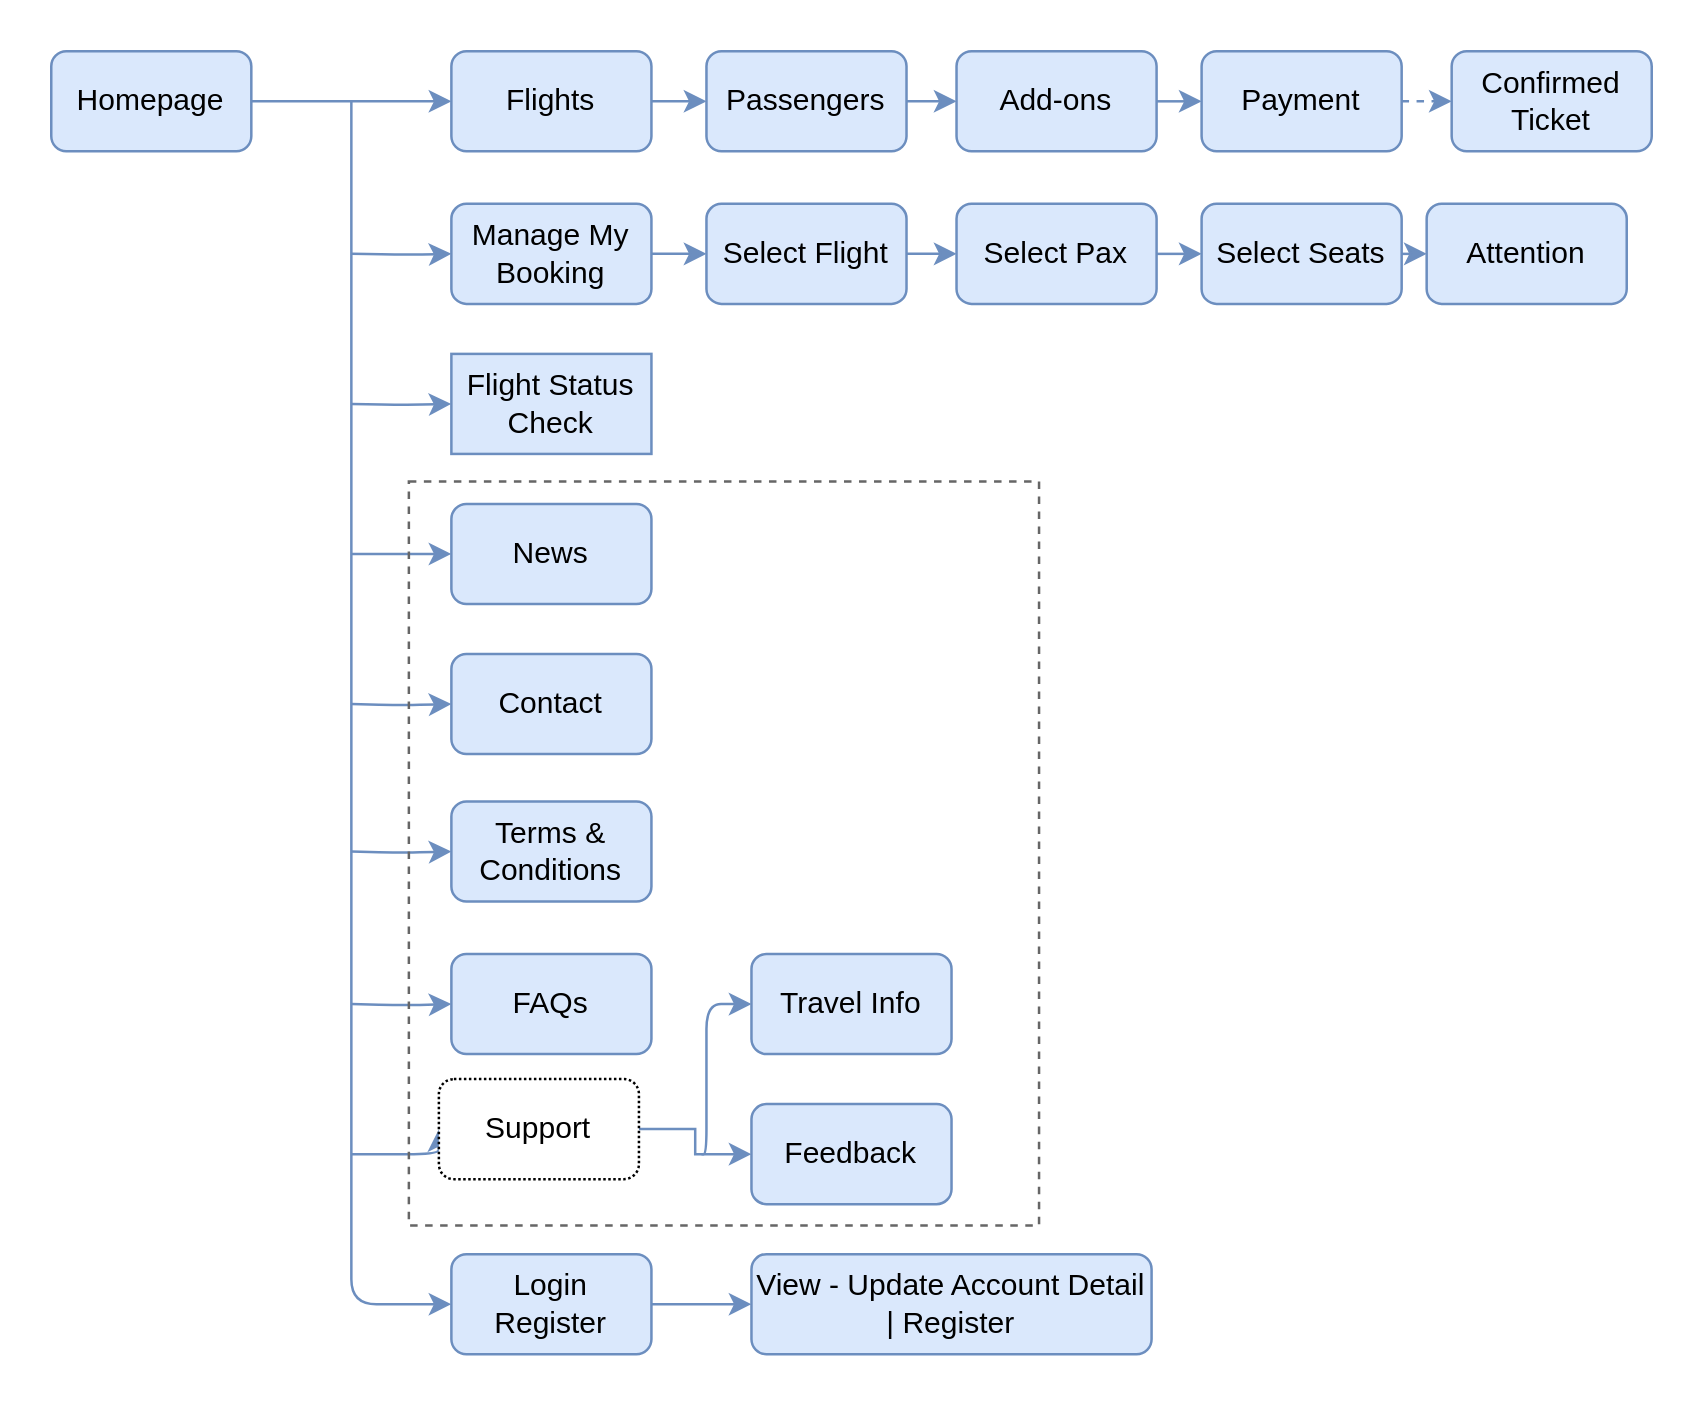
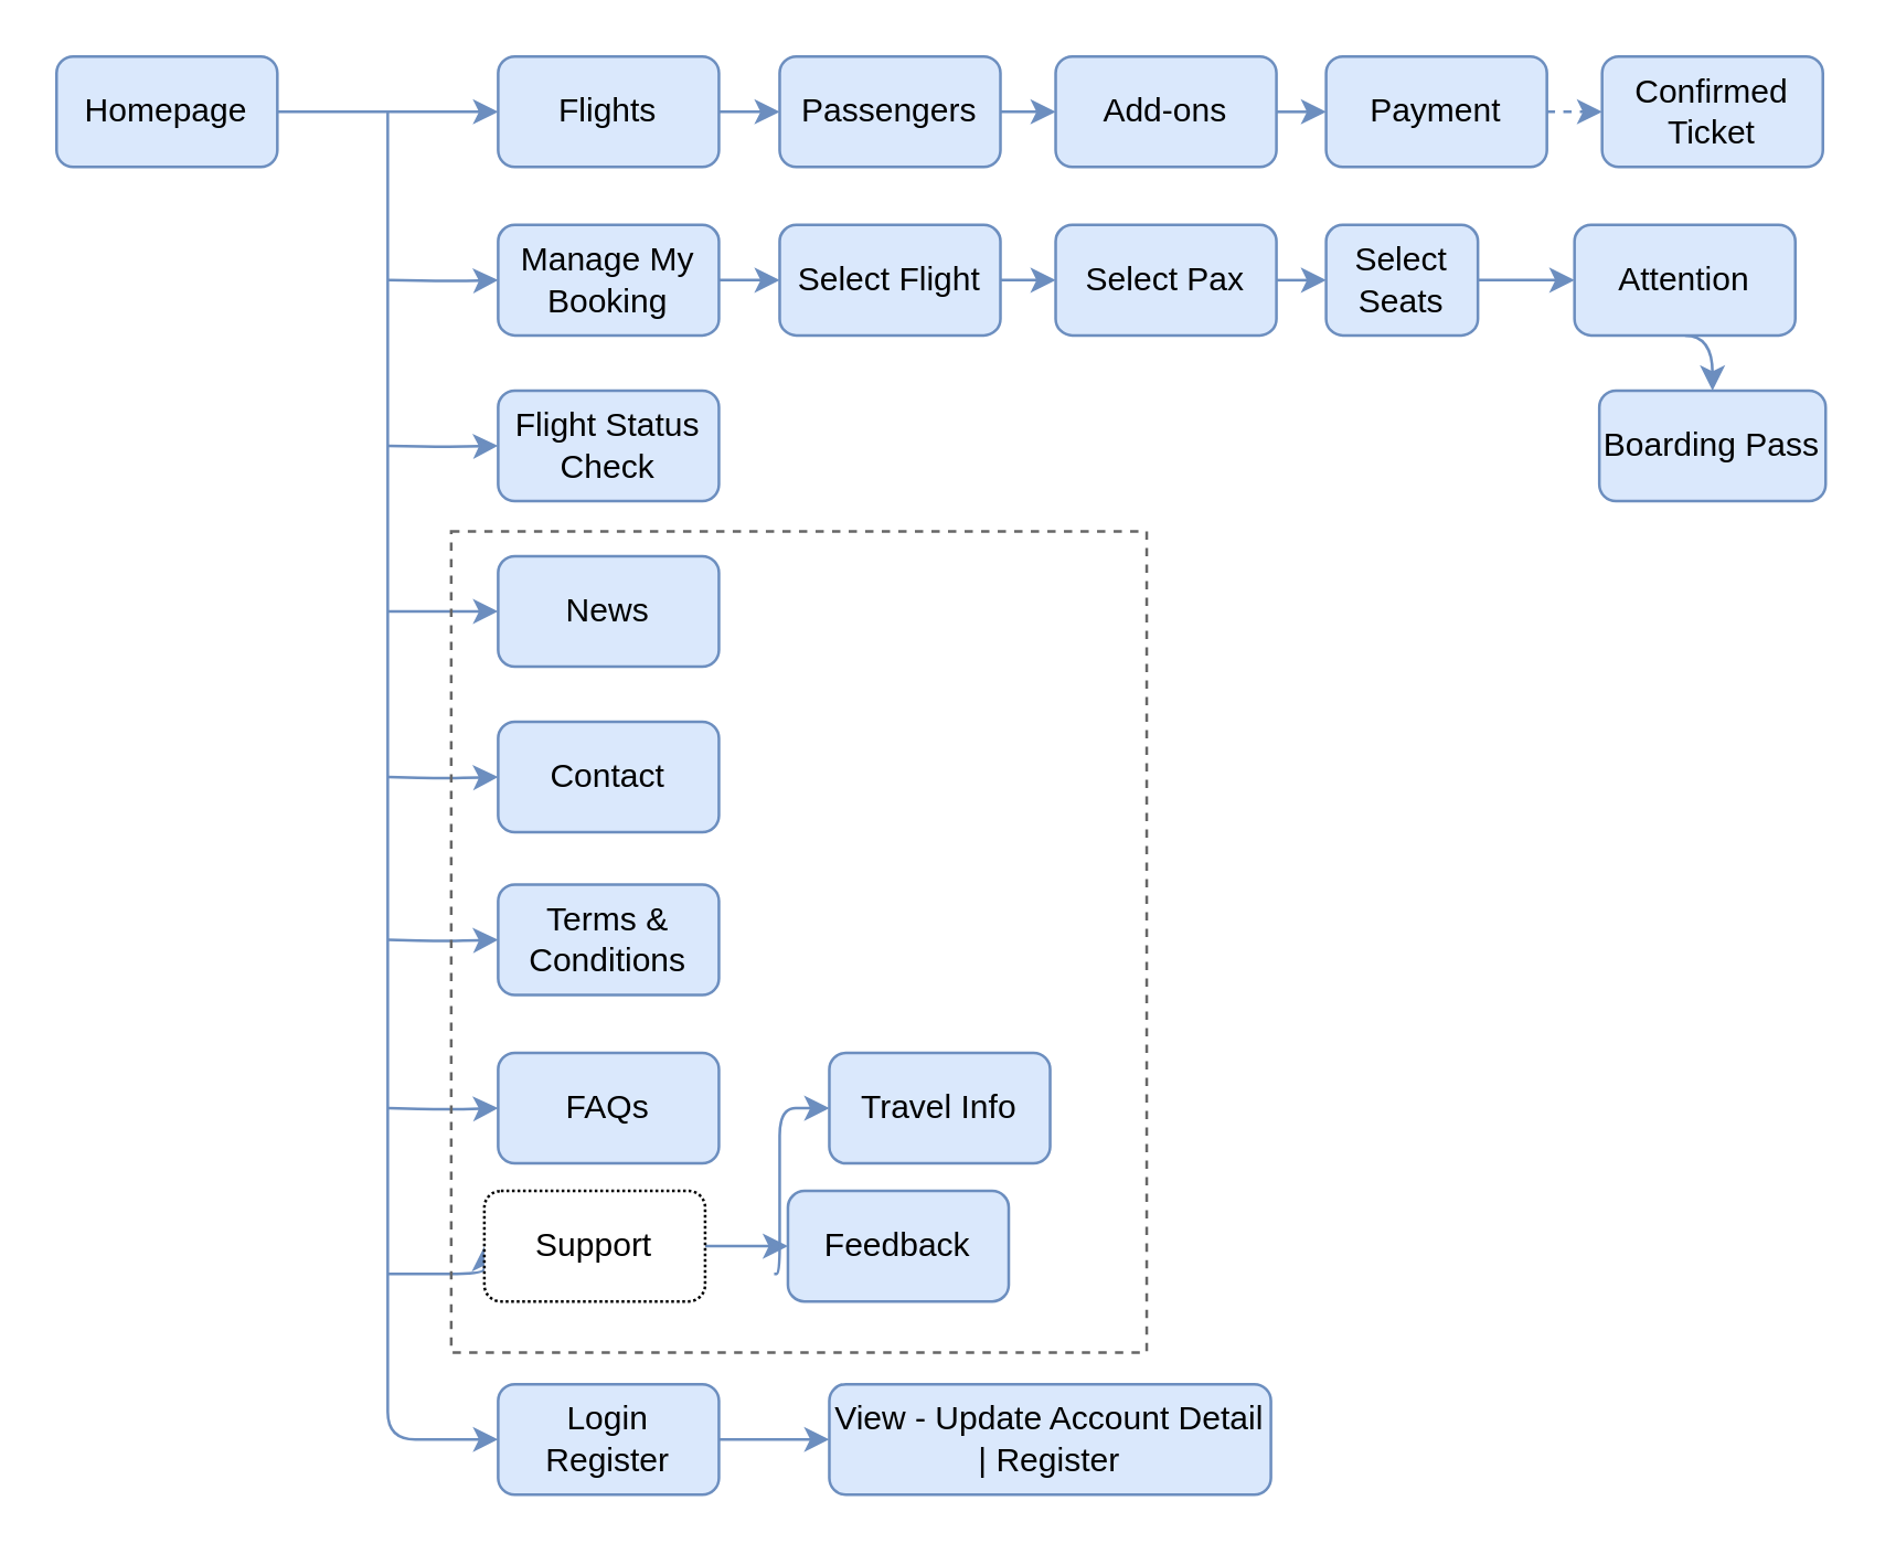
  <mxCell id="0" />
  <mxCell id="1" parent="0" />
  <mxCell id="2" style="edgeStyle=orthogonalEdgeStyle;rounded=0;orthogonalLoop=1;jettySize=auto;html=1;exitX=1;exitY=0.5;exitDx=0;exitDy=0;entryX=0;entryY=0.5;entryDx=0;entryDy=0;fillColor=#dae8fc;strokeColor=#6c8ebf;" parent="1" source="3" target="5" edge="1"><mxGeometry relative="1" as="geometry" /></mxCell>
  <mxCell id="3" value="Homepage" style="rounded=1;whiteSpace=wrap;html=1;labelBackgroundColor=none;fillColor=#dae8fc;strokeColor=#6c8ebf;" parent="1" vertex="1"><mxGeometry x="20" y="20" width="80" height="40" as="geometry" /></mxCell>
  <mxCell id="4" style="edgeStyle=orthogonalEdgeStyle;rounded=1;orthogonalLoop=1;jettySize=auto;html=1;exitX=1;exitY=0.5;exitDx=0;exitDy=0;entryX=0;entryY=0.5;entryDx=0;entryDy=0;curved=1;fillColor=#dae8fc;strokeColor=#6c8ebf;" parent="1" source="5" target="14" edge="1"><mxGeometry relative="1" as="geometry"><mxPoint x="340" y="40" as="targetPoint" /></mxGeometry></mxCell>
  <mxCell id="5" value="Flights" style="rounded=1;whiteSpace=wrap;html=1;fillColor=#dae8fc;strokeColor=#6c8ebf;" parent="1" vertex="1"><mxGeometry x="180" y="20" width="80" height="40" as="geometry" /></mxCell>
  <mxCell id="6" style="edgeStyle=orthogonalEdgeStyle;curved=1;orthogonalLoop=1;jettySize=auto;html=1;exitX=0;exitY=0.5;exitDx=0;exitDy=0;entryX=0;entryY=0.5;entryDx=0;entryDy=0;fillColor=#dae8fc;strokeColor=#6c8ebf;" parent="1" target="7" edge="1"><mxGeometry relative="1" as="geometry"><mxPoint x="140" y="161" as="sourcePoint" /></mxGeometry></mxCell>
- <mxCell id="7" value="Flight Status Check" style="whiteSpace=wrap;html=1;labelBackgroundColor=none;fillColor=#dae8fc;strokeColor=#6c8ebf;rounded=0;" parent="1" vertex="1"><mxGeometry x="180" y="141" width="80" height="40" as="geometry" /></mxCell>
+ <mxCell id="7" value="Flight Status Check" style="rounded=1;whiteSpace=wrap;html=1;labelBackgroundColor=none;fillColor=#dae8fc;strokeColor=#6c8ebf;" parent="1" vertex="1"><mxGeometry x="180" y="141" width="80" height="40" as="geometry" /></mxCell>
  <mxCell id="8" style="edgeStyle=orthogonalEdgeStyle;orthogonalLoop=1;jettySize=auto;html=1;exitX=0;exitY=0.5;exitDx=0;exitDy=0;startArrow=none;startFill=0;endArrow=classic;endFill=1;entryX=0;entryY=0.5;entryDx=0;entryDy=0;fillColor=#dae8fc;strokeColor=#6c8ebf;" parent="1" target="9" edge="1"><mxGeometry relative="1" as="geometry"><mxPoint x="140" y="281" as="sourcePoint" /></mxGeometry></mxCell>
  <mxCell id="9" value="Contact" style="rounded=1;whiteSpace=wrap;html=1;labelBackgroundColor=none;fillColor=#dae8fc;strokeColor=#6c8ebf;" parent="1" vertex="1"><mxGeometry x="180" y="261" width="80" height="40" as="geometry" /></mxCell>
  <mxCell id="10" value="" style="endArrow=classic;html=1;rounded=1;entryX=0;entryY=0.5;entryDx=0;entryDy=0;fillColor=#dae8fc;strokeColor=#6c8ebf;" parent="1" target="12" edge="1"><mxGeometry width="50" height="50" relative="1" as="geometry"><mxPoint x="140" y="40" as="sourcePoint" /><mxPoint x="128" y="440" as="targetPoint" /><Array as="points"><mxPoint x="140" y="521" /></Array></mxGeometry></mxCell>
  <mxCell id="11" style="edgeStyle=orthogonalEdgeStyle;rounded=1;orthogonalLoop=1;jettySize=auto;html=1;exitX=1;exitY=0.5;exitDx=0;exitDy=0;entryX=0;entryY=0.5;entryDx=0;entryDy=0;fillColor=#dae8fc;strokeColor=#6c8ebf;" parent="1" source="12" target="40" edge="1"><mxGeometry relative="1" as="geometry" /></mxCell>
  <mxCell id="12" value="Login&lt;br&gt;Register" style="rounded=1;whiteSpace=wrap;html=1;labelBackgroundColor=none;fillColor=#dae8fc;strokeColor=#6c8ebf;" parent="1" vertex="1"><mxGeometry x="180" y="501" width="80" height="40" as="geometry" /></mxCell>
  <mxCell id="13" style="edgeStyle=orthogonalEdgeStyle;curved=1;orthogonalLoop=1;jettySize=auto;html=1;exitX=1;exitY=0.5;exitDx=0;exitDy=0;entryX=0;entryY=0.5;entryDx=0;entryDy=0;fillColor=#dae8fc;strokeColor=#6c8ebf;" parent="1" source="14" target="16" edge="1"><mxGeometry relative="1" as="geometry" /></mxCell>
  <mxCell id="14" value="Passengers" style="rounded=1;whiteSpace=wrap;html=1;fillColor=#dae8fc;strokeColor=#6c8ebf;" parent="1" vertex="1"><mxGeometry x="282" y="20" width="80" height="40" as="geometry" /></mxCell>
  <mxCell id="15" style="edgeStyle=orthogonalEdgeStyle;curved=1;orthogonalLoop=1;jettySize=auto;html=1;exitX=1;exitY=0.5;exitDx=0;exitDy=0;entryX=0;entryY=0.5;entryDx=0;entryDy=0;fillColor=#dae8fc;strokeColor=#6c8ebf;" parent="1" source="16" target="18" edge="1"><mxGeometry relative="1" as="geometry" /></mxCell>
  <mxCell id="16" value="Add-ons" style="rounded=1;whiteSpace=wrap;html=1;fillColor=#dae8fc;strokeColor=#6c8ebf;" parent="1" vertex="1"><mxGeometry x="382" y="20" width="80" height="40" as="geometry" /></mxCell>
  <mxCell id="17" style="edgeStyle=orthogonalEdgeStyle;curved=1;orthogonalLoop=1;jettySize=auto;html=1;exitX=1;exitY=0.5;exitDx=0;exitDy=0;entryX=0;entryY=0.5;entryDx=0;entryDy=0;fillColor=#dae8fc;strokeColor=#6c8ebf;dashed=1;" parent="1" source="18" target="25" edge="1"><mxGeometry relative="1" as="geometry" /></mxCell>
  <mxCell id="18" value="Payment" style="rounded=1;whiteSpace=wrap;html=1;fillColor=#dae8fc;strokeColor=#6c8ebf;" parent="1" vertex="1"><mxGeometry x="480" y="20" width="80" height="40" as="geometry" /></mxCell>
  <mxCell id="19" style="edgeStyle=none;rounded=1;orthogonalLoop=1;jettySize=auto;html=1;exitX=1;exitY=0.5;exitDx=0;exitDy=0;entryX=0;entryY=0.5;entryDx=0;entryDy=0;fillColor=#dae8fc;strokeColor=#6c8ebf;" parent="1" source="45" target="24" edge="1"><mxGeometry relative="1" as="geometry" /></mxCell>
  <mxCell id="20" style="edgeStyle=orthogonalEdgeStyle;curved=1;orthogonalLoop=1;jettySize=auto;html=1;exitX=0;exitY=0.5;exitDx=0;exitDy=0;entryX=0;entryY=0.5;entryDx=0;entryDy=0;fillColor=#dae8fc;strokeColor=#6c8ebf;" parent="1" target="22" edge="1"><mxGeometry relative="1" as="geometry"><mxPoint x="140" y="101" as="sourcePoint" /></mxGeometry></mxCell>
  <mxCell id="21" style="edgeStyle=orthogonalEdgeStyle;rounded=0;orthogonalLoop=1;jettySize=auto;html=1;exitX=1;exitY=0.5;exitDx=0;exitDy=0;fillColor=#dae8fc;strokeColor=#6c8ebf;" parent="1" source="22" target="45" edge="1"><mxGeometry relative="1" as="geometry" /></mxCell>
  <mxCell id="22" value="Manage My Booking" style="whiteSpace=wrap;html=1;rounded=1;labelBackgroundColor=none;fillColor=#dae8fc;strokeColor=#6c8ebf;" parent="1" vertex="1"><mxGeometry x="180" y="81" width="80" height="40" as="geometry" /></mxCell>
  <mxCell id="23" style="edgeStyle=none;rounded=1;orthogonalLoop=1;jettySize=auto;html=1;exitX=1;exitY=0.5;exitDx=0;exitDy=0;entryX=0;entryY=0.5;entryDx=0;entryDy=0;fillColor=#dae8fc;strokeColor=#6c8ebf;" parent="1" source="24" target="27" edge="1"><mxGeometry relative="1" as="geometry" /></mxCell>
  <mxCell id="24" value="Select Pax" style="whiteSpace=wrap;html=1;rounded=1;fillColor=#dae8fc;strokeColor=#6c8ebf;" parent="1" vertex="1"><mxGeometry x="382" y="81" width="80" height="40" as="geometry" /></mxCell>
  <mxCell id="25" value="Confirmed Ticket" style="whiteSpace=wrap;html=1;rounded=1;fillColor=#dae8fc;strokeColor=#6c8ebf;" parent="1" vertex="1"><mxGeometry x="580" y="20" width="80" height="40" as="geometry" /></mxCell>
  <mxCell id="26" style="edgeStyle=orthogonalEdgeStyle;curved=1;orthogonalLoop=1;jettySize=auto;html=1;exitX=1;exitY=0.5;exitDx=0;exitDy=0;entryX=0;entryY=0.5;entryDx=0;entryDy=0;fillColor=#dae8fc;strokeColor=#6c8ebf;" parent="1" source="27" target="29" edge="1"><mxGeometry relative="1" as="geometry" /></mxCell>
- <mxCell id="27" value="Select Seats" style="whiteSpace=wrap;html=1;rounded=1;fillColor=#dae8fc;strokeColor=#6c8ebf;" parent="1" vertex="1"><mxGeometry x="480" y="81" width="80" height="40" as="geometry" /></mxCell>
+ <mxCell id="27" value="Select Seats" style="whiteSpace=wrap;html=1;rounded=1;fillColor=#dae8fc;strokeColor=#6c8ebf;" parent="1" vertex="1"><mxGeometry x="480" y="81" width="55" height="40" as="geometry" /></mxCell>
+ <mxCell id="28" style="edgeStyle=orthogonalEdgeStyle;curved=1;orthogonalLoop=1;jettySize=auto;html=1;exitX=0.5;exitY=1;exitDx=0;exitDy=0;entryX=0.5;entryY=0;entryDx=0;entryDy=0;fillColor=#dae8fc;strokeColor=#6c8ebf;" parent="1" source="29" target="30" edge="1"><mxGeometry relative="1" as="geometry" /></mxCell>
  <mxCell id="29" value="Attention" style="whiteSpace=wrap;html=1;rounded=1;fillColor=#dae8fc;strokeColor=#6c8ebf;" parent="1" vertex="1"><mxGeometry x="570" y="81" width="80" height="40" as="geometry" /></mxCell>
+ <mxCell id="30" value="Boarding Pass" style="whiteSpace=wrap;html=1;rounded=1;fillColor=#dae8fc;strokeColor=#6c8ebf;" parent="1" vertex="1"><mxGeometry x="579" y="141" width="82" height="40" as="geometry" /></mxCell>
  <mxCell id="31" style="edgeStyle=orthogonalEdgeStyle;orthogonalLoop=1;jettySize=auto;html=1;startArrow=none;startFill=0;endArrow=classic;endFill=1;entryX=0;entryY=0.5;entryDx=0;entryDy=0;fillColor=#dae8fc;strokeColor=#6c8ebf;" parent="1" target="32" edge="1"><mxGeometry relative="1" as="geometry"><mxPoint x="140" y="221" as="sourcePoint" /><Array as="points"><mxPoint x="140" y="221" /></Array></mxGeometry></mxCell>
  <mxCell id="32" value="News" style="rounded=1;whiteSpace=wrap;html=1;labelBackgroundColor=none;fillColor=#dae8fc;strokeColor=#6c8ebf;" parent="1" vertex="1"><mxGeometry x="180" y="201" width="80" height="40" as="geometry" /></mxCell>
  <mxCell id="33" style="edgeStyle=orthogonalEdgeStyle;orthogonalLoop=1;jettySize=auto;html=1;exitX=0;exitY=0.5;exitDx=0;exitDy=0;startArrow=none;startFill=0;endArrow=classic;endFill=1;entryX=0;entryY=0.5;entryDx=0;entryDy=0;fillColor=#dae8fc;strokeColor=#6c8ebf;" parent="1" target="34" edge="1"><mxGeometry relative="1" as="geometry"><mxPoint x="140" y="340" as="sourcePoint" /></mxGeometry></mxCell>
  <mxCell id="34" value="Terms &amp;amp; Conditions" style="rounded=1;whiteSpace=wrap;html=1;labelBackgroundColor=none;fillColor=#dae8fc;strokeColor=#6c8ebf;" parent="1" vertex="1"><mxGeometry x="180" y="320" width="80" height="40" as="geometry" /></mxCell>
  <mxCell id="35" style="edgeStyle=orthogonalEdgeStyle;orthogonalLoop=1;jettySize=auto;html=1;exitX=0;exitY=0.5;exitDx=0;exitDy=0;startArrow=none;startFill=0;endArrow=classic;endFill=1;entryX=0;entryY=0.5;entryDx=0;entryDy=0;fillColor=#dae8fc;strokeColor=#6c8ebf;" parent="1" target="36" edge="1"><mxGeometry relative="1" as="geometry"><mxPoint x="140" y="401" as="sourcePoint" /></mxGeometry></mxCell>
  <mxCell id="36" value="FAQs" style="rounded=1;whiteSpace=wrap;html=1;labelBackgroundColor=none;fillColor=#dae8fc;strokeColor=#6c8ebf;" parent="1" vertex="1"><mxGeometry x="180" y="381" width="80" height="40" as="geometry" /></mxCell>
  <mxCell id="37" style="edgeStyle=orthogonalEdgeStyle;orthogonalLoop=1;jettySize=auto;html=1;exitX=0;exitY=0.5;exitDx=0;exitDy=0;startArrow=none;startFill=0;endArrow=classic;endFill=1;entryX=0;entryY=0.5;entryDx=0;entryDy=0;fillColor=#dae8fc;strokeColor=#6c8ebf;" parent="1" target="39" edge="1"><mxGeometry relative="1" as="geometry"><mxPoint x="140" y="461" as="sourcePoint" /></mxGeometry></mxCell>
  <mxCell id="38" style="edgeStyle=orthogonalEdgeStyle;rounded=0;orthogonalLoop=1;jettySize=auto;html=1;exitX=1;exitY=0.5;exitDx=0;exitDy=0;entryX=0;entryY=0.5;entryDx=0;entryDy=0;fillColor=#dae8fc;strokeColor=#6c8ebf;" parent="1" source="39" target="43" edge="1"><mxGeometry relative="1" as="geometry" /></mxCell>
  <mxCell id="39" value="Support" style="rounded=1;whiteSpace=wrap;html=1;labelBackgroundColor=none;dashed=1;dashPattern=1 1;" parent="1" vertex="1"><mxGeometry x="175" y="431" width="80" height="40" as="geometry" /></mxCell>
  <mxCell id="40" value="View - Update Account Detail | Register" style="rounded=1;whiteSpace=wrap;html=1;labelBackgroundColor=none;fillColor=#dae8fc;strokeColor=#6c8ebf;" parent="1" vertex="1"><mxGeometry x="300" y="501" width="160" height="40" as="geometry" /></mxCell>
  <mxCell id="41" style="edgeStyle=orthogonalEdgeStyle;rounded=1;orthogonalLoop=1;jettySize=auto;html=1;exitX=0;exitY=0.5;exitDx=0;exitDy=0;entryX=0;entryY=0.5;entryDx=0;entryDy=0;fillColor=#dae8fc;strokeColor=#6c8ebf;" parent="1" target="42" edge="1"><mxGeometry relative="1" as="geometry"><mxPoint x="280" y="461" as="sourcePoint" /><Array as="points"><mxPoint x="282" y="461" /><mxPoint x="282" y="401" /></Array></mxGeometry></mxCell>
  <mxCell id="42" value="Travel Info" style="rounded=1;whiteSpace=wrap;html=1;labelBackgroundColor=none;fillColor=#dae8fc;strokeColor=#6c8ebf;" parent="1" vertex="1"><mxGeometry x="300" y="381" width="80" height="40" as="geometry" /></mxCell>
- <mxCell id="43" value="Feedback" style="rounded=1;whiteSpace=wrap;html=1;labelBackgroundColor=none;fillColor=#dae8fc;strokeColor=#6c8ebf;" parent="1" vertex="1"><mxGeometry x="300" y="441" width="80" height="40" as="geometry" /></mxCell>
+ <mxCell id="43" value="Feedback" style="rounded=1;whiteSpace=wrap;html=1;labelBackgroundColor=none;fillColor=#dae8fc;strokeColor=#6c8ebf;" parent="1" vertex="1"><mxGeometry x="285" y="431" width="80" height="40" as="geometry" /></mxCell>
  <mxCell id="44" value="" style="rounded=0;whiteSpace=wrap;html=1;dashed=1;fillColor=none;fontColor=#333333;strokeColor=#666666;align=right;horizontal=1;verticalAlign=top;" parent="1" vertex="1"><mxGeometry x="163" y="192" width="252" height="297.5" as="geometry" /></mxCell>
  <mxCell id="45" value="Select Flight" style="whiteSpace=wrap;html=1;rounded=1;fillColor=#dae8fc;strokeColor=#6c8ebf;" parent="1" vertex="1"><mxGeometry x="282" y="81" width="80" height="40" as="geometry" /></mxCell>
